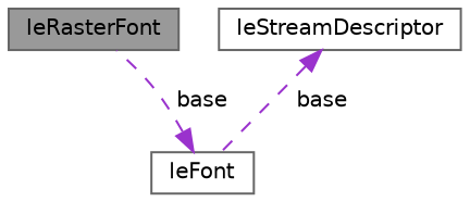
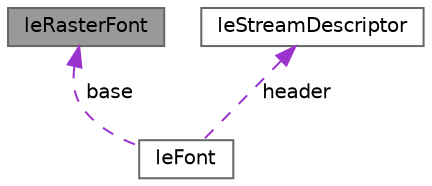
  digraph {
    node [color=gray40 fillcolor=white fontname=Helvetica fontsize=10 shape=box style=filled]
    edge [color=darkorchid3 dir=back fontname=Helvetica fontsize=10 labelfontname=Helvetica labelfontsize=10 style=dashed]
    n1 [fillcolor=grey60 fontcolor=black height=0.2 label=leRasterFont width=0.4]
    n2 [height=0.2 label=leFont width=0.4]
    n3 [height=0.2 label=leStreamDescriptor width=0.4]
-   n2 -> n1 [label=" base"]
-   n3 -> n2 [label=" base"]
+   n1 -> n2 [label=" base"]
+   n3 -> n2 [label=" header"]
  }
